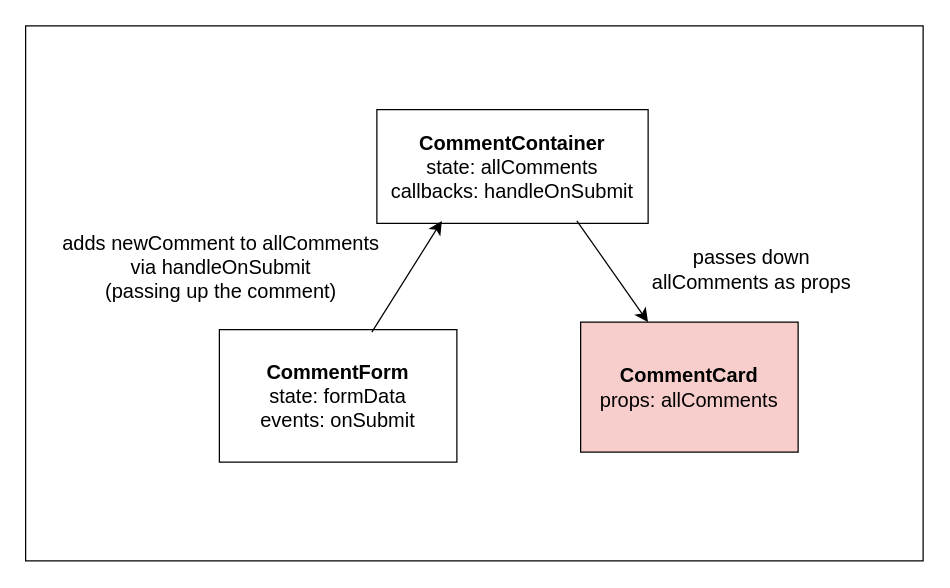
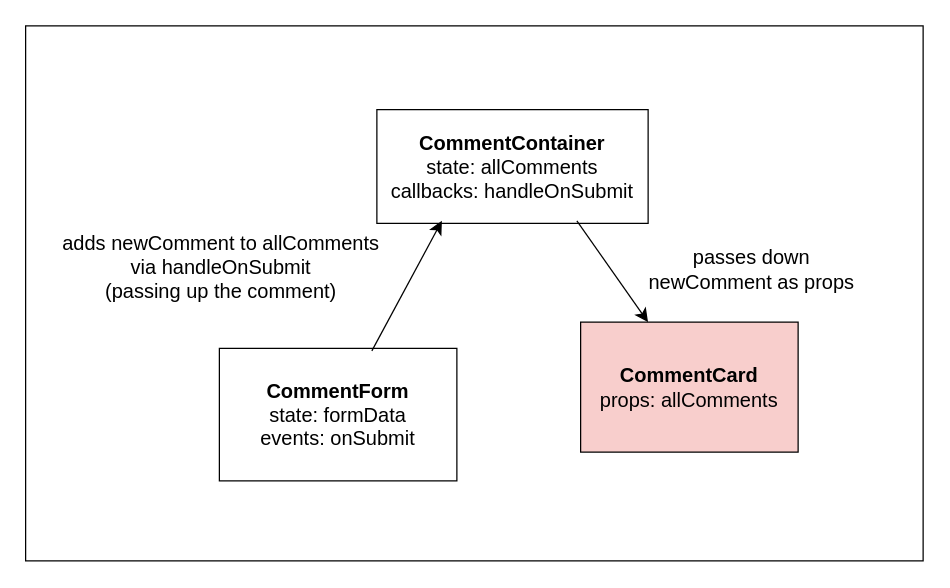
  <mxCell id="0" />
  <mxCell id="1" parent="0" />
  <mxCell id="2" value="&lt;b&gt;CommentContainer&lt;br&gt;&lt;/b&gt;state: allComments&lt;br&gt;callbacks: handleOnSubmit" style="rounded=0;whiteSpace=wrap;html=1;fontSize=16;" vertex="1" parent="1"><mxGeometry x="301" y="87" width="217" height="91" as="geometry" /></mxCell>
- <mxCell id="3" value="&lt;b&gt;CommentForm&lt;/b&gt;&lt;br&gt;state: formData&lt;br&gt;events: onSubmit" style="rounded=0;whiteSpace=wrap;html=1;fontSize=16;" vertex="1" parent="1"><mxGeometry x="175" y="263" width="190" height="106" as="geometry" /></mxCell>
+ <mxCell id="3" value="&lt;b&gt;CommentForm&lt;/b&gt;&lt;br&gt;state: formData&lt;br&gt;events: onSubmit" style="rounded=0;whiteSpace=wrap;html=1;fontSize=16;" vertex="1" parent="1"><mxGeometry x="175" y="278" width="190" height="106" as="geometry" /></mxCell>
  <mxCell id="4" value="&lt;b&gt;CommentCard&lt;br&gt;&lt;/b&gt;props: allComments" style="rounded=0;whiteSpace=wrap;html=1;fontSize=16;fillColor=#f8cecc;" vertex="1" parent="1"><mxGeometry x="464" y="257" width="174" height="104" as="geometry" /></mxCell>
  <mxCell id="5" value="" style="endArrow=classic;html=1;rounded=0;fontSize=12;startSize=8;endSize=8;curved=1;exitX=0.642;exitY=0.019;exitDx=0;exitDy=0;exitPerimeter=0;" edge="1" parent="1" source="3"><mxGeometry width="50" height="50" relative="1" as="geometry"><mxPoint x="303" y="226" as="sourcePoint" /><mxPoint x="353" y="176" as="targetPoint" /></mxGeometry></mxCell>
  <mxCell id="6" value="" style="endArrow=classic;html=1;rounded=0;fontSize=12;startSize=8;endSize=8;curved=1;entryX=0.31;entryY=0;entryDx=0;entryDy=0;entryPerimeter=0;" edge="1" parent="1" target="4"><mxGeometry width="50" height="50" relative="1" as="geometry"><mxPoint x="461" y="176" as="sourcePoint" /><mxPoint x="524" y="249" as="targetPoint" /></mxGeometry></mxCell>
  <mxCell id="7" value="adds newComment to allComments via handleOnSubmit&lt;br&gt;(passing up the comment)" style="text;html=1;strokeColor=none;fillColor=none;align=center;verticalAlign=middle;whiteSpace=wrap;rounded=0;fontSize=16;" vertex="1" parent="1"><mxGeometry x="47" y="187" width="259" height="51" as="geometry" /></mxCell>
- <mxCell id="8" value="passes down allComments as props" style="text;html=1;strokeColor=none;fillColor=none;align=center;verticalAlign=middle;whiteSpace=wrap;rounded=0;fontSize=16;" vertex="1" parent="1"><mxGeometry x="510" y="197.5" width="182" height="35.5" as="geometry" /></mxCell>
+ <mxCell id="8" value="passes down newComment as props" style="text;html=1;strokeColor=none;fillColor=none;align=center;verticalAlign=middle;whiteSpace=wrap;rounded=0;fontSize=16;" vertex="1" parent="1"><mxGeometry x="510" y="197.5" width="182" height="35.5" as="geometry" /></mxCell>
  <mxCell id="9" value="" style="rounded=0;whiteSpace=wrap;html=1;fontSize=16;fillColor=none;" vertex="1" parent="1"><mxGeometry x="20" y="20" width="718" height="428" as="geometry" /></mxCell>
